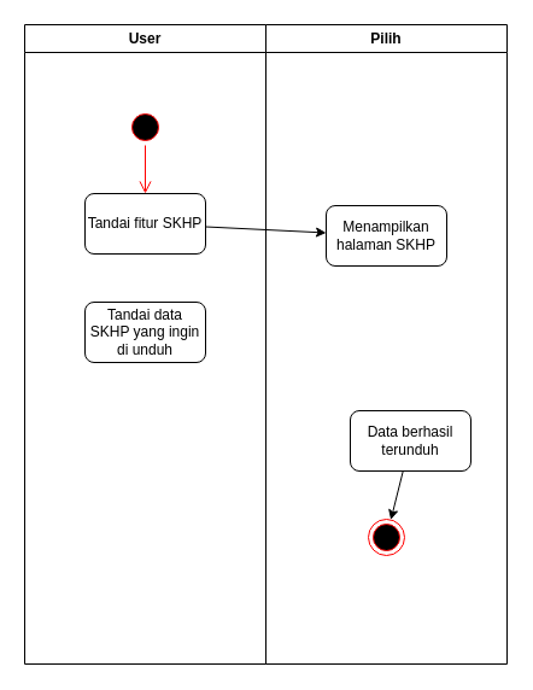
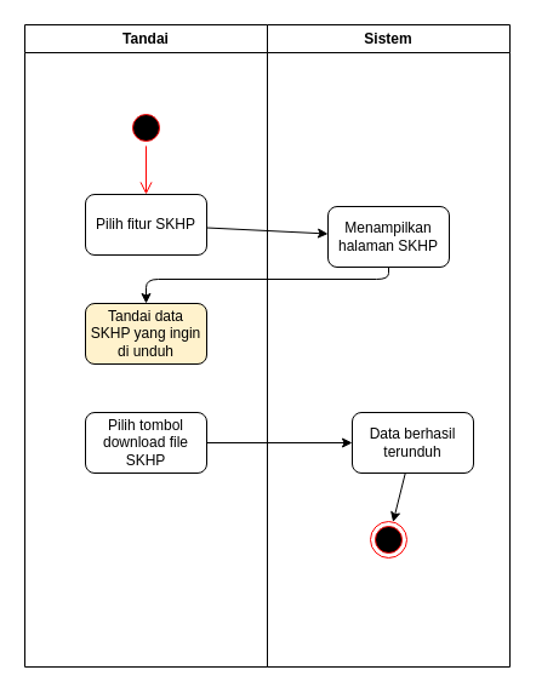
  <mxCell id="0" />
  <mxCell id="1" parent="0" />
- <mxCell id="2" value="User" style="swimlane;whiteSpace=wrap;html=1;startSize=23;" parent="1" vertex="1"><mxGeometry x="20" y="20" width="200" height="530" as="geometry" /></mxCell>
- <mxCell id="3" value="Tandai fitur SKHP" style="rounded=1;whiteSpace=wrap;html=1;" parent="2" vertex="1"><mxGeometry x="50" y="140" width="100" height="50" as="geometry" /></mxCell>
+ <mxCell id="2" value="Tandai" style="swimlane;whiteSpace=wrap;html=1;startSize=23;" parent="1" vertex="1"><mxGeometry x="20" y="20" width="200" height="530" as="geometry" /></mxCell>
+ <mxCell id="3" value="Pilih fitur SKHP" style="rounded=1;whiteSpace=wrap;html=1;" parent="2" vertex="1"><mxGeometry x="50" y="140" width="100" height="50" as="geometry" /></mxCell>
  <mxCell id="4" value="" style="ellipse;html=1;shape=startState;fillColor=#000000;strokeColor=#ff0000;" parent="2" vertex="1"><mxGeometry x="85" y="70" width="30" height="30" as="geometry" /></mxCell>
  <mxCell id="5" value="" style="edgeStyle=orthogonalEdgeStyle;html=1;verticalAlign=bottom;endArrow=open;endSize=8;strokeColor=#ff0000;entryX=0.5;entryY=0;entryDx=0;entryDy=0;" parent="2" source="4" target="3" edge="1"><mxGeometry relative="1" as="geometry"><mxPoint x="100" y="160" as="targetPoint" /></mxGeometry></mxCell>
- <mxCell id="6" value="Tandai data SKHP yang ingin di unduh" style="rounded=1;whiteSpace=wrap;html=1;" parent="2" vertex="1"><mxGeometry x="50" y="230" width="100" height="50" as="geometry" /></mxCell>
- <mxCell id="8" value="Pilih" style="swimlane;whiteSpace=wrap;html=1;startSize=23;" parent="1" vertex="1"><mxGeometry x="220" y="20" width="200" height="530" as="geometry" /></mxCell>
+ <mxCell id="6" value="Tandai data SKHP yang ingin di unduh" style="rounded=1;whiteSpace=wrap;html=1;fillColor=#fff2cc;" parent="2" vertex="1"><mxGeometry x="50" y="230" width="100" height="50" as="geometry" /></mxCell>
+ <mxCell id="7" value="Pilih tombol download file SKHP" style="rounded=1;whiteSpace=wrap;html=1;" parent="2" vertex="1"><mxGeometry x="50" y="320" width="100" height="50" as="geometry" /></mxCell>
+ <mxCell id="8" value="Sistem" style="swimlane;whiteSpace=wrap;html=1;startSize=23;" parent="1" vertex="1"><mxGeometry x="220" y="20" width="200" height="530" as="geometry" /></mxCell>
  <mxCell id="9" value="Menampilkan halaman SKHP" style="rounded=1;whiteSpace=wrap;html=1;" parent="8" vertex="1"><mxGeometry x="50" y="150" width="100" height="50" as="geometry" /></mxCell>
  <mxCell id="10" value="" style="edgeStyle=none;html=1;" parent="8" source="11" target="12" edge="1"><mxGeometry relative="1" as="geometry" /></mxCell>
  <mxCell id="11" value="Data berhasil terunduh" style="rounded=1;whiteSpace=wrap;html=1;" parent="8" vertex="1"><mxGeometry x="70" y="320" width="100" height="50" as="geometry" /></mxCell>
  <mxCell id="12" value="" style="ellipse;html=1;shape=endState;fillColor=#000000;strokeColor=#ff0000;" parent="8" vertex="1"><mxGeometry x="85" y="410" width="30" height="30" as="geometry" /></mxCell>
  <mxCell id="13" value="" style="edgeStyle=none;html=1;" parent="1" source="3" target="9" edge="1"><mxGeometry relative="1" as="geometry" /></mxCell>
+ <mxCell id="14" value="" style="edgeStyle=none;html=1;exitX=0.5;exitY=1;exitDx=0;exitDy=0;" parent="1" source="9" target="6" edge="1"><mxGeometry relative="1" as="geometry"><Array as="points"><mxPoint x="320" y="230" /><mxPoint x="120" y="230" /></Array></mxGeometry></mxCell>
+ <mxCell id="15" value="" style="edgeStyle=none;html=1;" parent="1" source="7" target="11" edge="1"><mxGeometry relative="1" as="geometry" /></mxCell>
